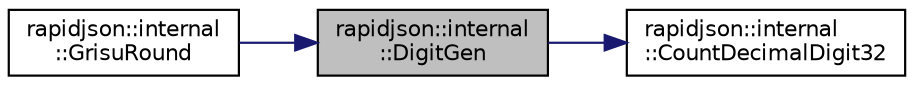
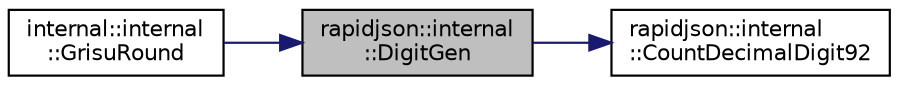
  digraph {
    rankdir=LR
    node [color=black fillcolor=white fontname=Helvetica fontsize=10 shape=record style=filled]
    edge [color=midnightblue fontname=Helvetica fontsize=10 labelfontname=Helvetica labelfontsize=10 style=solid]
    n1 [fillcolor=grey75 fontcolor=black height=0.2 label="rapidjson::internal\l::DigitGen" width=0.4]
-   n2 [height=0.2 label="rapidjson::internal\l::CountDecimalDigit32" width=0.4]
-   n3 [height=0.2 label="rapidjson::internal\l::GrisuRound" width=0.4]
+   n2 [height=0.2 label="rapidjson::internal\l::CountDecimalDigit92" width=0.4]
+   n3 [height=0.2 label="internal::internal\l::GrisuRound" width=0.4]
    n1 -> n2
    n3 -> n1
  }
